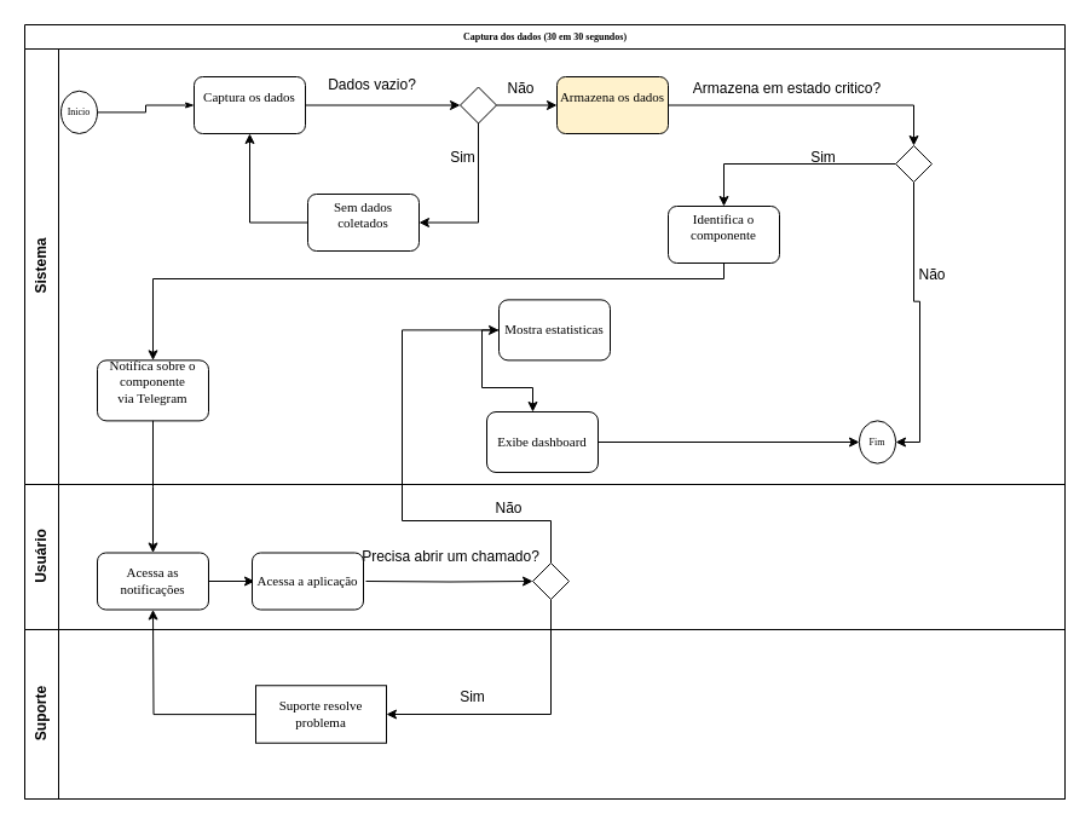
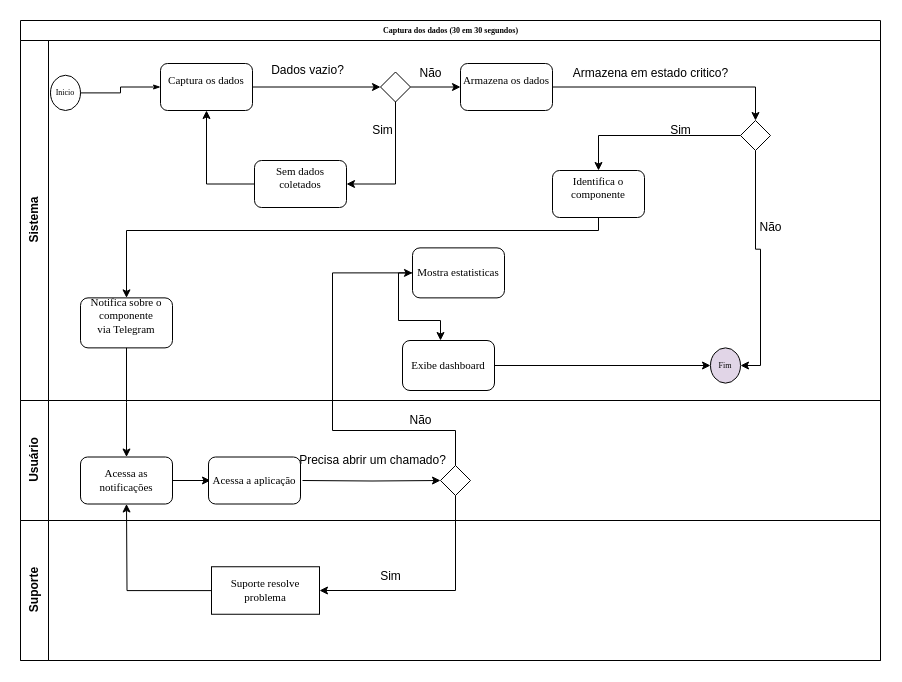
  <mxCell id="0" />
  <mxCell id="1" parent="0" />
  <mxCell id="2" value="Captura dos dados (30 em 30 segundos)" style="swimlane;html=1;childLayout=stackLayout;horizontal=1;startSize=20;horizontalStack=0;rounded=0;shadow=0;labelBackgroundColor=none;strokeWidth=1;fontFamily=Verdana;fontSize=8;align=center;" parent="1" vertex="1"><mxGeometry x="20" y="20" width="860" height="640" as="geometry" /></mxCell>
  <mxCell id="3" value="Sistema&lt;br&gt;" style="swimlane;html=1;startSize=28;horizontal=0;" parent="2" vertex="1"><mxGeometry y="20" width="860" height="360" as="geometry" /></mxCell>
  <mxCell id="4" style="edgeStyle=orthogonalEdgeStyle;rounded=0;html=1;labelBackgroundColor=none;startArrow=none;startFill=0;startSize=5;endArrow=classicThin;endFill=1;endSize=5;jettySize=auto;orthogonalLoop=1;strokeWidth=1;fontFamily=Verdana;fontSize=8" parent="3" source="7" target="6" edge="1"><mxGeometry relative="1" as="geometry" /></mxCell>
  <mxCell id="5" style="edgeStyle=orthogonalEdgeStyle;rounded=0;orthogonalLoop=1;jettySize=auto;html=1;entryX=0;entryY=0.5;entryDx=0;entryDy=0;" parent="3" source="6" target="12" edge="1"><mxGeometry relative="1" as="geometry" /></mxCell>
  <mxCell id="6" value="&lt;font style=&quot;font-size: 11px&quot;&gt;Captura os dados&lt;br&gt;&lt;br&gt;&lt;/font&gt;" style="rounded=1;whiteSpace=wrap;html=1;shadow=0;labelBackgroundColor=none;strokeWidth=1;fontFamily=Verdana;fontSize=8;align=center;" parent="3" vertex="1"><mxGeometry x="140" y="23" width="92" height="47" as="geometry" /></mxCell>
  <mxCell id="7" value="Inicio&lt;br&gt;" style="ellipse;whiteSpace=wrap;html=1;rounded=0;shadow=0;labelBackgroundColor=none;strokeWidth=1;fontFamily=Verdana;fontSize=8;align=center;" parent="3" vertex="1"><mxGeometry x="30" y="34.75" width="30" height="35.25" as="geometry" /></mxCell>
  <mxCell id="8" value="&lt;span style=&quot;font-family: monospace ; font-size: 0px&quot;&gt;Ff&lt;/span&gt;" style="text;html=1;align=center;verticalAlign=middle;resizable=0;points=[];autosize=1;" parent="3" vertex="1"><mxGeometry x="260" y="30" width="20" height="20" as="geometry" /></mxCell>
  <mxCell id="9" value="Dados vazio?" style="text;html=1;align=center;verticalAlign=middle;resizable=0;points=[];autosize=1;" parent="3" vertex="1"><mxGeometry x="242" y="20" width="90" height="20" as="geometry" /></mxCell>
  <mxCell id="10" style="edgeStyle=orthogonalEdgeStyle;rounded=0;orthogonalLoop=1;jettySize=auto;html=1;entryX=0;entryY=0.5;entryDx=0;entryDy=0;" parent="3" source="12" target="14" edge="1"><mxGeometry relative="1" as="geometry" /></mxCell>
  <mxCell id="11" style="edgeStyle=orthogonalEdgeStyle;rounded=0;orthogonalLoop=1;jettySize=auto;html=1;exitX=0.5;exitY=1;exitDx=0;exitDy=0;entryX=1;entryY=0.5;entryDx=0;entryDy=0;" parent="3" source="12" target="22" edge="1"><mxGeometry relative="1" as="geometry" /></mxCell>
  <mxCell id="12" value="" style="rhombus;whiteSpace=wrap;html=1;" parent="3" vertex="1"><mxGeometry x="360" y="31.5" width="30" height="30" as="geometry" /></mxCell>
  <mxCell id="13" value="Sim&lt;br&gt;" style="text;html=1;align=center;verticalAlign=middle;resizable=0;points=[];autosize=1;" parent="3" vertex="1"><mxGeometry x="342" y="80" width="40" height="20" as="geometry" /></mxCell>
- <mxCell id="14" value="&lt;font style=&quot;font-size: 11px&quot;&gt;Armazena os dados&lt;br&gt;&lt;br&gt;&lt;/font&gt;" style="rounded=1;whiteSpace=wrap;html=1;shadow=0;labelBackgroundColor=none;strokeWidth=1;fontFamily=Verdana;fontSize=8;align=center;fillColor=#fff2cc;" parent="3" vertex="1"><mxGeometry x="440" y="23" width="92" height="47" as="geometry" /></mxCell>
+ <mxCell id="14" value="&lt;font style=&quot;font-size: 11px&quot;&gt;Armazena os dados&lt;br&gt;&lt;br&gt;&lt;/font&gt;" style="rounded=1;whiteSpace=wrap;html=1;shadow=0;labelBackgroundColor=none;strokeWidth=1;fontFamily=Verdana;fontSize=8;align=center;" parent="3" vertex="1"><mxGeometry x="440" y="23" width="92" height="47" as="geometry" /></mxCell>
  <mxCell id="15" value="Armazena em estado critico?" style="text;html=1;align=center;verticalAlign=middle;resizable=0;points=[];autosize=1;" parent="3" vertex="1"><mxGeometry x="540" y="23" width="180" height="20" as="geometry" /></mxCell>
  <mxCell id="16" value="Não&lt;br&gt;" style="text;html=1;align=center;verticalAlign=middle;resizable=0;points=[];autosize=1;" parent="3" vertex="1"><mxGeometry x="390" y="23" width="40" height="20" as="geometry" /></mxCell>
  <mxCell id="17" style="edgeStyle=orthogonalEdgeStyle;rounded=0;orthogonalLoop=1;jettySize=auto;html=1;entryX=0.5;entryY=0;entryDx=0;entryDy=0;" parent="3" source="19" target="24" edge="1"><mxGeometry relative="1" as="geometry" /></mxCell>
  <mxCell id="18" style="edgeStyle=orthogonalEdgeStyle;rounded=0;orthogonalLoop=1;jettySize=auto;html=1;entryX=1;entryY=0.5;entryDx=0;entryDy=0;" parent="3" source="19" target="31" edge="1"><mxGeometry relative="1" as="geometry" /></mxCell>
  <mxCell id="19" value="" style="rhombus;whiteSpace=wrap;html=1;" parent="3" vertex="1"><mxGeometry x="720" y="80" width="30" height="30" as="geometry" /></mxCell>
  <mxCell id="20" style="edgeStyle=orthogonalEdgeStyle;rounded=0;orthogonalLoop=1;jettySize=auto;html=1;entryX=0.5;entryY=0;entryDx=0;entryDy=0;" parent="3" source="14" target="19" edge="1"><mxGeometry relative="1" as="geometry"><mxPoint x="740" y="47" as="targetPoint" /></mxGeometry></mxCell>
  <mxCell id="21" style="edgeStyle=orthogonalEdgeStyle;rounded=0;orthogonalLoop=1;jettySize=auto;html=1;entryX=0.5;entryY=1;entryDx=0;entryDy=0;" parent="3" source="22" target="6" edge="1"><mxGeometry relative="1" as="geometry" /></mxCell>
  <mxCell id="22" value="&lt;font style=&quot;font-size: 11px&quot;&gt;Sem dados coletados&lt;br&gt;&lt;br&gt;&lt;/font&gt;" style="rounded=1;whiteSpace=wrap;html=1;shadow=0;labelBackgroundColor=none;strokeWidth=1;fontFamily=Verdana;fontSize=8;align=center;" parent="3" vertex="1"><mxGeometry x="234" y="120" width="92" height="47" as="geometry" /></mxCell>
  <mxCell id="23" style="edgeStyle=orthogonalEdgeStyle;rounded=0;orthogonalLoop=1;jettySize=auto;html=1;entryX=0.5;entryY=0;entryDx=0;entryDy=0;" parent="3" source="24" target="27" edge="1"><mxGeometry relative="1" as="geometry"><Array as="points"><mxPoint x="578" y="190" /><mxPoint x="106" y="190" /></Array></mxGeometry></mxCell>
  <mxCell id="24" value="&lt;font style=&quot;font-size: 11px&quot;&gt;Identifica o componente&lt;br&gt;&lt;br&gt;&lt;/font&gt;" style="rounded=1;whiteSpace=wrap;html=1;shadow=0;labelBackgroundColor=none;strokeWidth=1;fontFamily=Verdana;fontSize=8;align=center;" parent="3" vertex="1"><mxGeometry x="532" y="130" width="92" height="47" as="geometry" /></mxCell>
  <mxCell id="25" value="Sim&lt;br&gt;" style="text;html=1;align=center;verticalAlign=middle;resizable=0;points=[];autosize=1;" parent="3" vertex="1"><mxGeometry x="640" y="80" width="40" height="20" as="geometry" /></mxCell>
  <mxCell id="26" value="Não" style="text;html=1;align=center;verticalAlign=middle;resizable=0;points=[];autosize=1;" parent="3" vertex="1"><mxGeometry x="730" y="177" width="40" height="20" as="geometry" /></mxCell>
  <mxCell id="27" value="&lt;font style=&quot;font-size: 11px&quot;&gt;Notifica sobre o componente&lt;br&gt;via Telegram&lt;br&gt;&lt;br&gt;&lt;/font&gt;" style="rounded=1;whiteSpace=wrap;html=1;shadow=0;labelBackgroundColor=none;strokeWidth=1;fontFamily=Verdana;fontSize=8;align=center;" parent="3" vertex="1"><mxGeometry x="60" y="257.38" width="92" height="50" as="geometry" /></mxCell>
  <mxCell id="28" value="" style="edgeStyle=orthogonalEdgeStyle;rounded=0;orthogonalLoop=1;jettySize=auto;html=1;" parent="3" source="29" target="30" edge="1"><mxGeometry relative="1" as="geometry"><Array as="points"><mxPoint x="378" y="280" /><mxPoint x="420" y="280" /></Array></mxGeometry></mxCell>
  <mxCell id="29" value="&lt;font style=&quot;font-size: 11px&quot;&gt;Mostra estatisticas&lt;br&gt;&lt;/font&gt;" style="rounded=1;whiteSpace=wrap;html=1;shadow=0;labelBackgroundColor=none;strokeWidth=1;fontFamily=Verdana;fontSize=8;align=center;" parent="3" vertex="1"><mxGeometry x="392" y="207.38" width="92" height="50" as="geometry" /></mxCell>
  <mxCell id="30" value="&lt;font style=&quot;font-size: 11px&quot;&gt;Exibe dashboard&lt;br&gt;&lt;/font&gt;" style="rounded=1;whiteSpace=wrap;html=1;shadow=0;labelBackgroundColor=none;strokeWidth=1;fontFamily=Verdana;fontSize=8;align=center;" parent="3" vertex="1"><mxGeometry x="382" y="300" width="92" height="50" as="geometry" /></mxCell>
- <mxCell id="31" value="Fim&lt;br&gt;" style="ellipse;whiteSpace=wrap;html=1;rounded=0;shadow=0;labelBackgroundColor=none;strokeWidth=1;fontFamily=Verdana;fontSize=8;align=center;" parent="3" vertex="1"><mxGeometry x="690" y="307.38" width="30" height="35.25" as="geometry" /></mxCell>
+ <mxCell id="31" value="Fim&lt;br&gt;" style="ellipse;whiteSpace=wrap;html=1;rounded=0;shadow=0;labelBackgroundColor=none;strokeWidth=1;fontFamily=Verdana;fontSize=8;align=center;fillColor=#e1d5e7;" parent="3" vertex="1"><mxGeometry x="690" y="307.38" width="30" height="35.25" as="geometry" /></mxCell>
  <mxCell id="32" style="edgeStyle=orthogonalEdgeStyle;rounded=0;orthogonalLoop=1;jettySize=auto;html=1;entryX=0;entryY=0.5;entryDx=0;entryDy=0;" parent="3" source="30" target="31" edge="1"><mxGeometry relative="1" as="geometry" /></mxCell>
  <mxCell id="33" value="Usuário&lt;br&gt;" style="swimlane;html=1;startSize=28;horizontal=0;" parent="2" vertex="1"><mxGeometry y="380" width="860" height="120" as="geometry" /></mxCell>
  <mxCell id="34" value="&lt;span style=&quot;font-family: monospace ; font-size: 0px&quot;&gt;Ff&lt;/span&gt;" style="text;html=1;align=center;verticalAlign=middle;resizable=0;points=[];autosize=1;" parent="33" vertex="1"><mxGeometry x="260" y="30" width="20" height="20" as="geometry" /></mxCell>
  <mxCell id="35" value="" style="edgeStyle=orthogonalEdgeStyle;rounded=0;orthogonalLoop=1;jettySize=auto;html=1;" parent="33" edge="1"><mxGeometry relative="1" as="geometry"><mxPoint x="152" y="80" as="sourcePoint" /><mxPoint x="190" y="80" as="targetPoint" /></mxGeometry></mxCell>
  <mxCell id="36" value="" style="rhombus;whiteSpace=wrap;html=1;" parent="33" vertex="1"><mxGeometry x="420" y="65" width="30" height="30" as="geometry" /></mxCell>
  <mxCell id="37" style="edgeStyle=orthogonalEdgeStyle;rounded=0;orthogonalLoop=1;jettySize=auto;html=1;" parent="33" target="36" edge="1"><mxGeometry relative="1" as="geometry"><mxPoint x="300" y="80" as="targetPoint" /><mxPoint x="282" y="80" as="sourcePoint" /></mxGeometry></mxCell>
  <mxCell id="38" value="Precisa abrir um chamado?" style="text;html=1;align=center;verticalAlign=middle;resizable=0;points=[];autosize=1;" parent="33" vertex="1"><mxGeometry x="272" y="50" width="160" height="20" as="geometry" /></mxCell>
  <mxCell id="39" value="Não&lt;br&gt;" style="text;html=1;align=center;verticalAlign=middle;resizable=0;points=[];autosize=1;" parent="33" vertex="1"><mxGeometry x="380" y="10" width="40" height="20" as="geometry" /></mxCell>
  <mxCell id="40" value="&lt;font style=&quot;font-size: 11px&quot;&gt;Acessa as notificações&lt;br&gt;&lt;/font&gt;" style="rounded=1;whiteSpace=wrap;html=1;shadow=0;labelBackgroundColor=none;strokeWidth=1;fontFamily=Verdana;fontSize=8;align=center;" parent="33" vertex="1"><mxGeometry x="60" y="56.5" width="92" height="47" as="geometry" /></mxCell>
  <mxCell id="41" value="&lt;font style=&quot;font-size: 11px&quot;&gt;Acessa a aplicação&lt;br&gt;&lt;/font&gt;" style="rounded=1;whiteSpace=wrap;html=1;shadow=0;labelBackgroundColor=none;strokeWidth=1;fontFamily=Verdana;fontSize=8;align=center;" parent="33" vertex="1"><mxGeometry x="188" y="56.5" width="92" height="47" as="geometry" /></mxCell>
  <mxCell id="42" style="edgeStyle=orthogonalEdgeStyle;rounded=0;orthogonalLoop=1;jettySize=auto;html=1;exitX=0.5;exitY=1;exitDx=0;exitDy=0;" parent="2" source="27" edge="1"><mxGeometry relative="1" as="geometry"><mxPoint x="106" y="436.5" as="targetPoint" /></mxGeometry></mxCell>
  <mxCell id="43" value="Suporte&lt;br&gt;" style="swimlane;html=1;startSize=28;horizontal=0;" parent="2" vertex="1"><mxGeometry y="500" width="860" height="140" as="geometry" /></mxCell>
  <mxCell id="44" value="&lt;font style=&quot;font-size: 11px&quot;&gt;Suporte resolve problema&lt;br&gt;&lt;/font&gt;" style="whiteSpace=wrap;html=1;shadow=0;labelBackgroundColor=none;strokeWidth=1;fontFamily=Verdana;fontSize=8;align=center;rounded=0;" parent="43" vertex="1"><mxGeometry x="191" y="46.25" width="108" height="47.5" as="geometry" /></mxCell>
  <mxCell id="45" value="Sim" style="text;html=1;align=center;verticalAlign=middle;resizable=0;points=[];autosize=1;" parent="43" vertex="1"><mxGeometry x="350" y="46.25" width="40" height="20" as="geometry" /></mxCell>
  <mxCell id="46" style="edgeStyle=orthogonalEdgeStyle;rounded=0;orthogonalLoop=1;jettySize=auto;html=1;entryX=0.5;entryY=1;entryDx=0;entryDy=0;" parent="2" source="44" edge="1"><mxGeometry relative="1" as="geometry"><mxPoint x="106" y="483.5" as="targetPoint" /></mxGeometry></mxCell>
  <mxCell id="47" style="edgeStyle=orthogonalEdgeStyle;rounded=0;orthogonalLoop=1;jettySize=auto;html=1;" parent="2" source="36" target="44" edge="1"><mxGeometry relative="1" as="geometry"><Array as="points"><mxPoint x="435" y="570" /></Array></mxGeometry></mxCell>
  <mxCell id="48" style="edgeStyle=orthogonalEdgeStyle;rounded=0;orthogonalLoop=1;jettySize=auto;html=1;entryX=0;entryY=0.5;entryDx=0;entryDy=0;" parent="2" source="36" target="29" edge="1"><mxGeometry relative="1" as="geometry"><Array as="points"><mxPoint x="435" y="410" /><mxPoint x="312" y="410" /><mxPoint x="312" y="252" /></Array></mxGeometry></mxCell>
